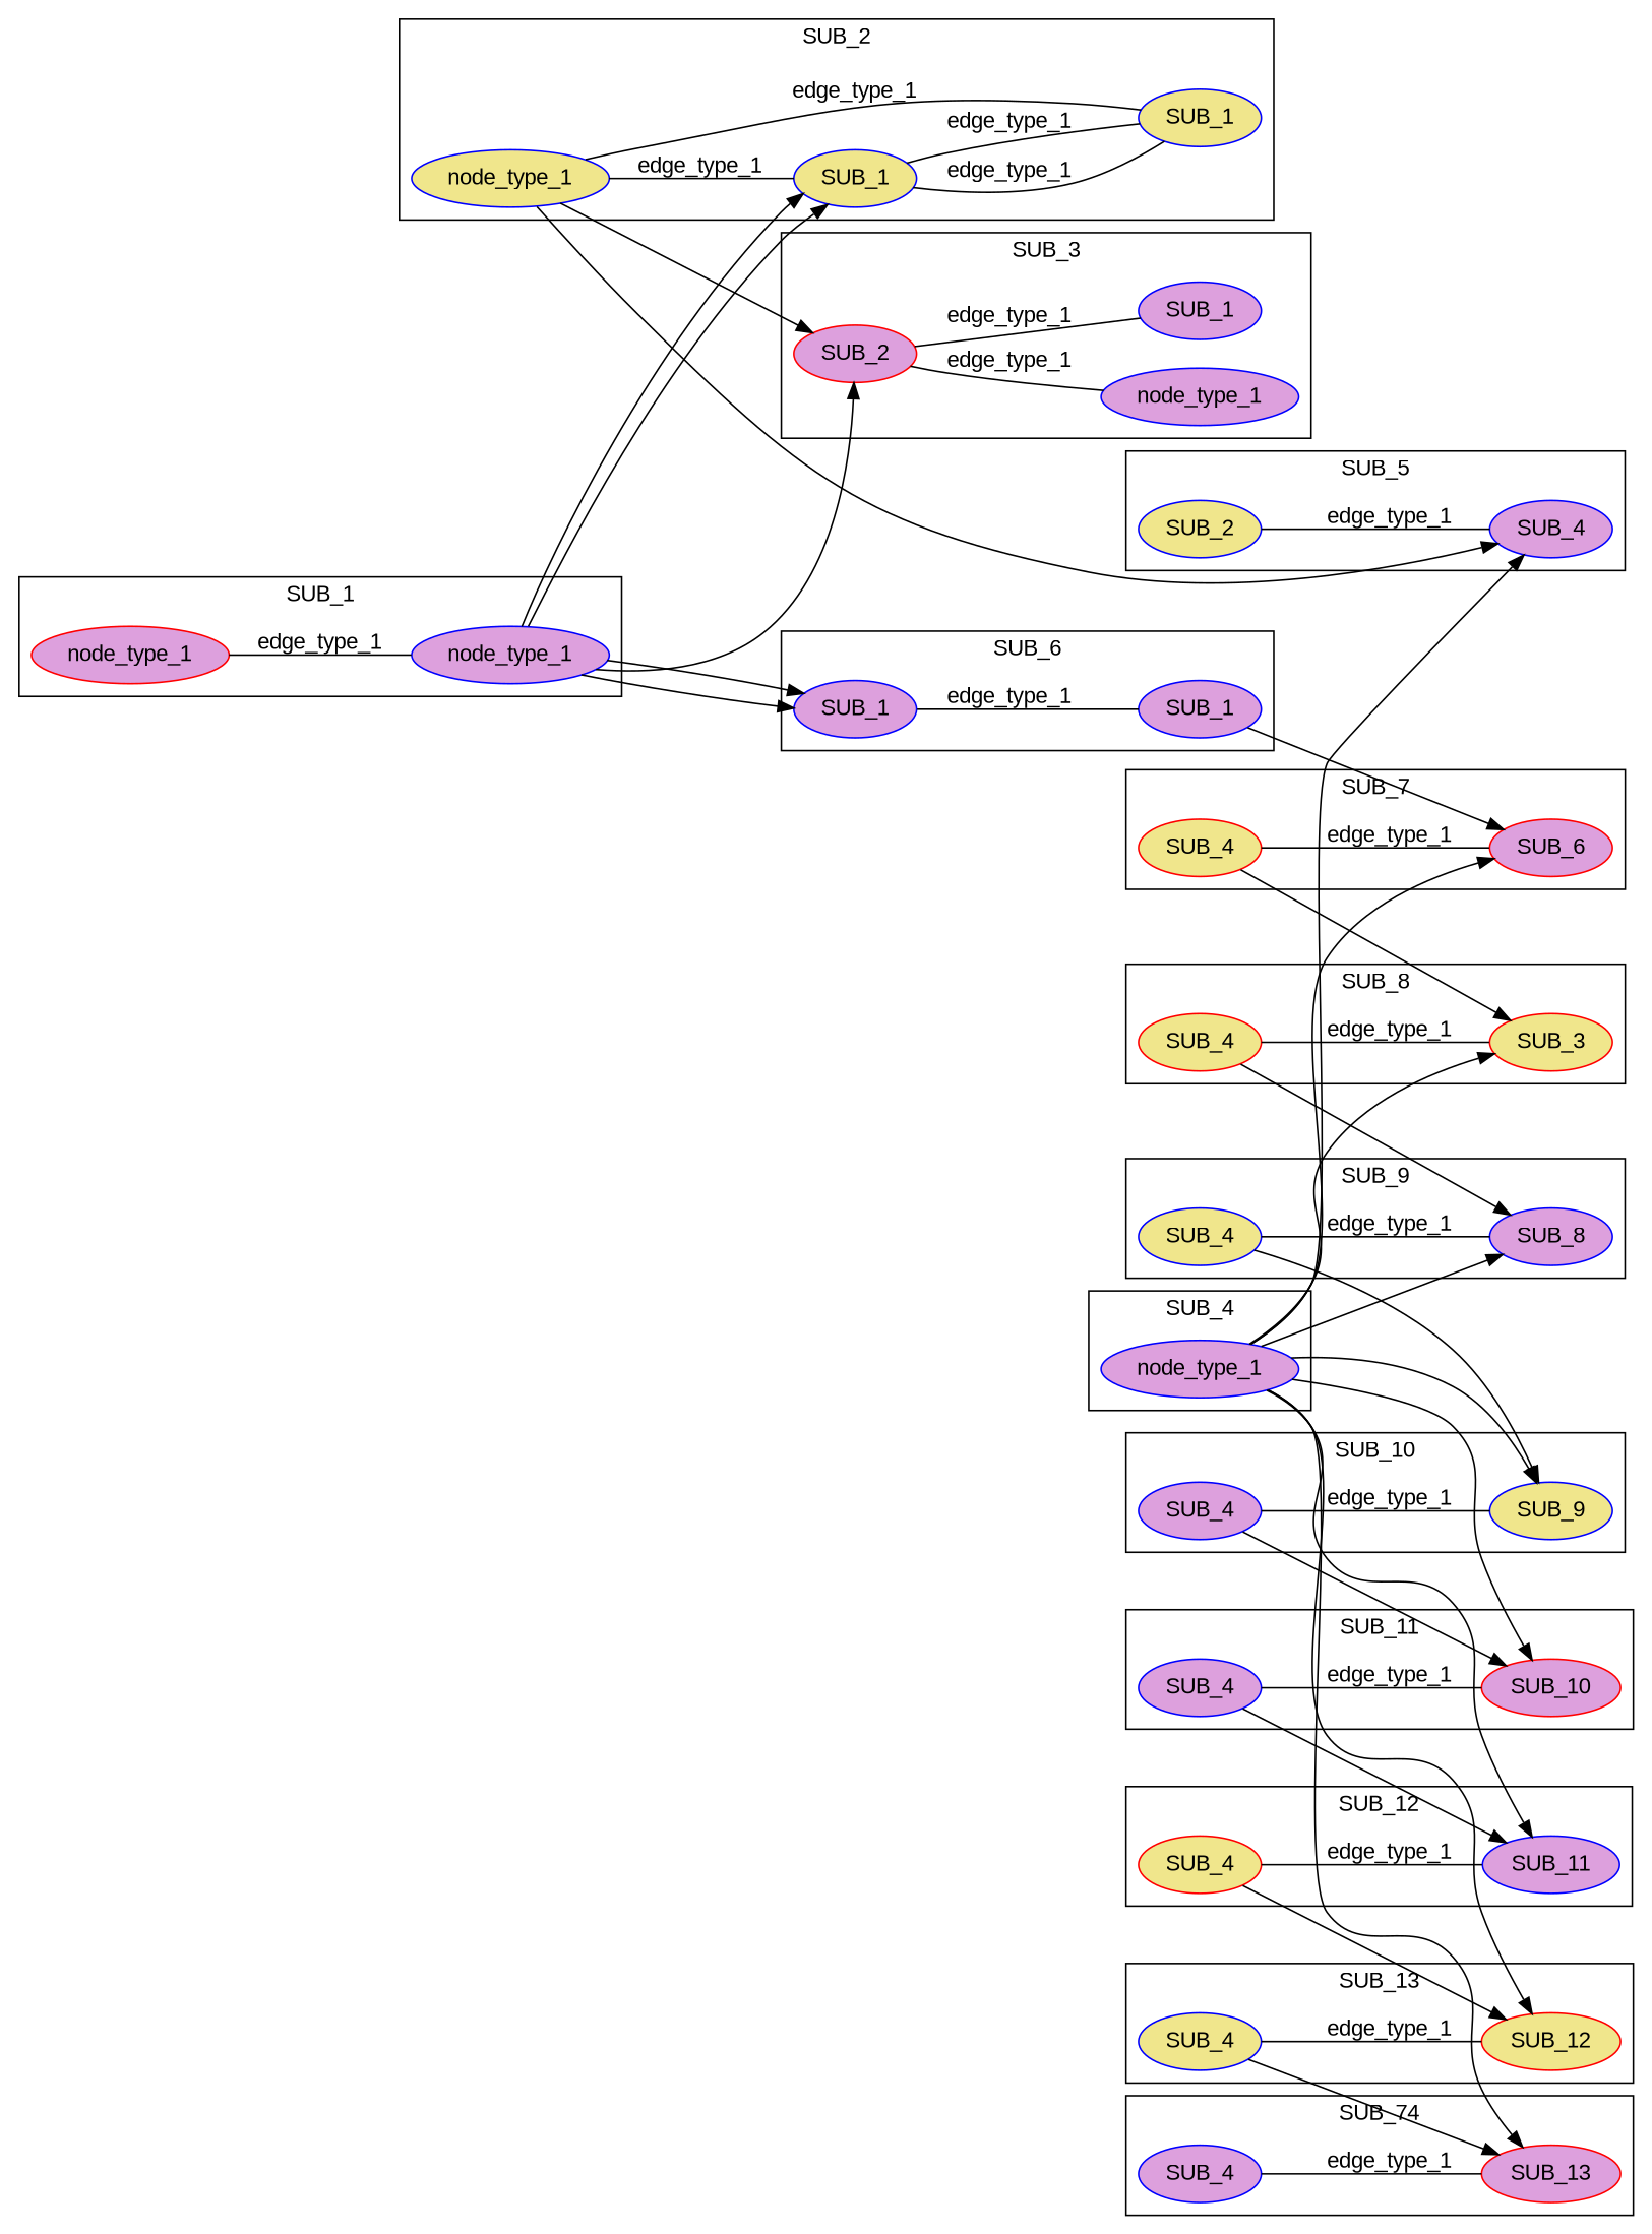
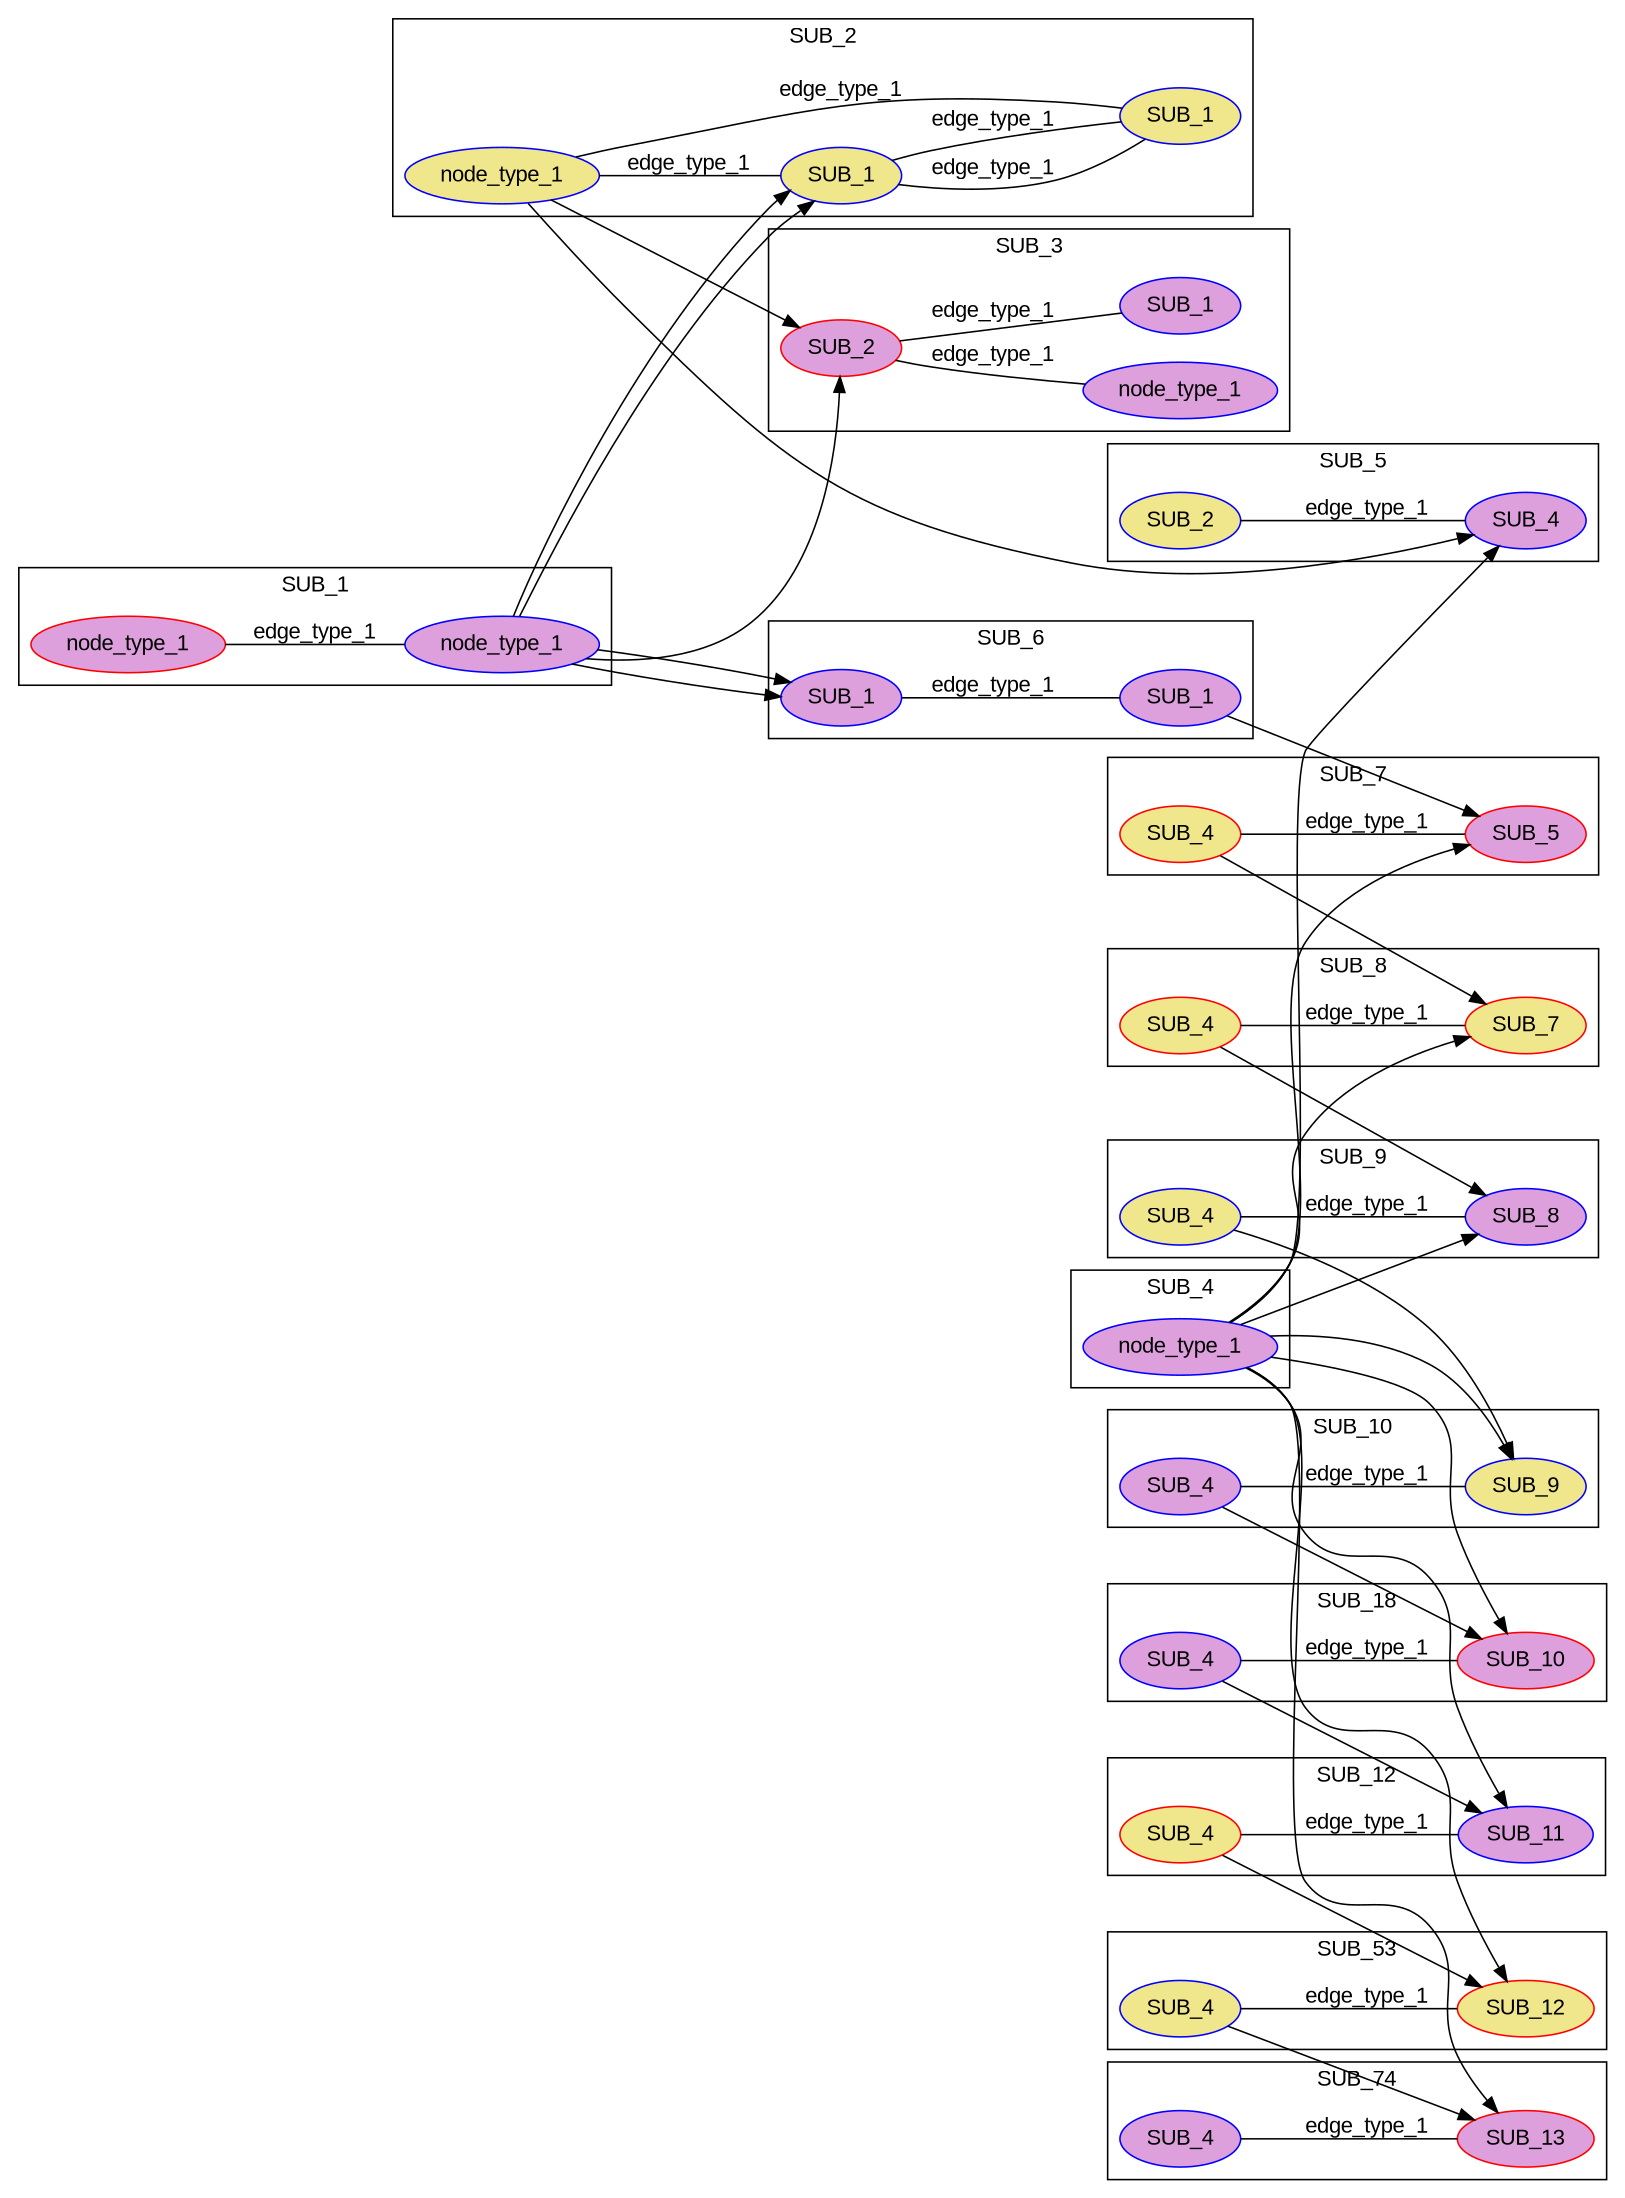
  digraph {
    compound=true
    fontname="Liberation Sans"
    rankdir=LR
    node [color=blue fillcolor=plum fontcolor=black fontname="Liberation Sans" style=filled]
    edge [fontname="Liberation Sans"]
    n1 [color=red label=node_type_1]
    n2 [label=node_type_1]
    n3 [fillcolor=khaki label=SUB_1]
    n4 [fillcolor=khaki label=SUB_1]
    n5 [fillcolor=khaki label=node_type_1]
    n6 [label=node_type_1]
    n7 [color=red label=SUB_2]
    n8 [label=SUB_1]
    n9 [label=node_type_1]
    n10 [label=SUB_4]
    n11 [fillcolor=khaki label=SUB_2]
    n12 [label=SUB_1]
    n13 [label=SUB_1]
-   n14 [color=red label=SUB_6]
+   n14 [color=red label=SUB_5]
    n15 [color=red fillcolor=khaki label=SUB_4]
-   n16 [color=red fillcolor=khaki label=SUB_3]
+   n16 [color=red fillcolor=khaki label=SUB_7]
    n17 [color=red fillcolor=khaki label=SUB_4]
    n18 [label=SUB_8]
    n19 [fillcolor=khaki label=SUB_4]
    n20 [fillcolor=khaki label=SUB_9]
    n21 [label=SUB_4]
    n22 [color=red label=SUB_10]
    n23 [label=SUB_4]
    n24 [label=SUB_11]
    n25 [color=red fillcolor=khaki label=SUB_4]
    n26 [color=red fillcolor=khaki label=SUB_12]
    n27 [fillcolor=khaki label=SUB_4]
    n28 [color=red label=SUB_13]
    n29 [label=SUB_4]
    subgraph cluster_1 {
      label=SUB_1
      n1
      n2
    }
    subgraph cluster_2 {
      label=SUB_2
      n3
      n4
      n5
    }
    subgraph cluster_3 {
      label=SUB_4
      n6
    }
    subgraph cluster_4 {
      label=SUB_3
      n7
      n8
      n9
    }
    subgraph cluster_5 {
      label=SUB_5
      n10
      n11
    }
    subgraph cluster_6 {
      label=SUB_6
      n12
      n13
    }
    subgraph cluster_7 {
      label=SUB_7
      n14
      n15
    }
    subgraph cluster_8 {
      label=SUB_8
      n16
      n17
    }
    subgraph cluster_9 {
      label=SUB_9
      n18
      n19
    }
    subgraph cluster_10 {
      label=SUB_10
      n20
      n21
    }
    subgraph cluster_11 {
-     label=SUB_11
+     label=SUB_18
      n22
      n23
    }
    subgraph cluster_12 {
      label=SUB_12
      n24
      n25
    }
    subgraph cluster_13 {
-     label=SUB_13
+     label=SUB_53
      n26
      n27
    }
    subgraph cluster_14 {
      label=SUB_74
      n28
      n29
    }
    n1 -> n2 [arrowhead=none color=black fontcolor=black label=edge_type_1]
    n2 -> n3
    n2 -> n3
    n2 -> n7
    n2 -> n12
    n2 -> n12
    n3 -> n4 [arrowhead=none color=black fontcolor=black label=edge_type_1]
    n3 -> n4 [arrowhead=none color=black fontcolor=black label=edge_type_1]
    n5 -> n3 [arrowhead=none color=black fontcolor=black label=edge_type_1]
    n5 -> n4 [arrowhead=none color=black fontcolor=black label=edge_type_1]
    n5 -> n7
    n5 -> n10
    n6 -> n10
    n6 -> n14
    n6 -> n16
    n6 -> n18
    n6 -> n20
    n6 -> n22
    n6 -> n24
    n6 -> n26
    n6 -> n28
    n7 -> n8 [arrowhead=none color=black fontcolor=black label=edge_type_1]
    n7 -> n9 [arrowhead=none color=black fontcolor=black label=edge_type_1]
    n11 -> n10 [arrowhead=none color=black fontcolor=black label=edge_type_1]
    n12 -> n13 [arrowhead=none color=black fontcolor=black label=edge_type_1]
    n13 -> n14
    n15 -> n14 [arrowhead=none color=black fontcolor=black label=edge_type_1]
    n15 -> n16
    n17 -> n16 [arrowhead=none color=black fontcolor=black label=edge_type_1]
    n17 -> n18
    n19 -> n18 [arrowhead=none color=black fontcolor=black label=edge_type_1]
    n19 -> n20
    n21 -> n20 [arrowhead=none color=black fontcolor=black label=edge_type_1]
    n21 -> n22
    n23 -> n22 [arrowhead=none color=black fontcolor=black label=edge_type_1]
    n23 -> n24
    n25 -> n24 [arrowhead=none color=black fontcolor=black label=edge_type_1]
    n25 -> n26
    n27 -> n26 [arrowhead=none color=black fontcolor=black label=edge_type_1]
    n27 -> n28
    n29 -> n28 [arrowhead=none color=black fontcolor=black label=edge_type_1]
  }
